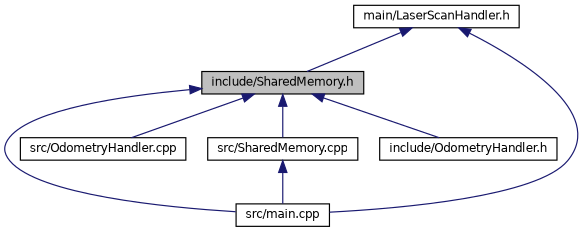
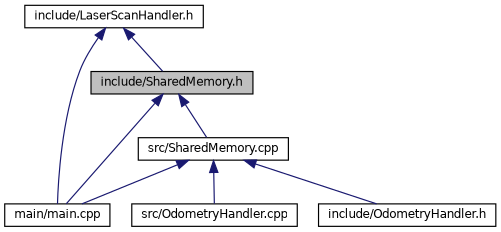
  digraph {
    node [color=black fillcolor=white fontname=Helvetica fontsize=10 shape=record style=filled]
    edge [color=midnightblue dir=back fontname=Helvetica fontsize=10 labelfontname=Helvetica labelfontsize=10 style=solid]
    n1 [fillcolor=grey75 fontcolor=black height=0.2 label="include/SharedMemory.h" width=0.4]
-   n2 [height=0.2 label="src/main.cpp" width=0.4]
+   n2 [height=0.2 label="main/main.cpp" width=0.4]
    n3 [height=0.2 label="src/OdometryHandler.cpp" width=0.4]
    n4 [height=0.2 label="src/SharedMemory.cpp" width=0.4]
    n5 [height=0.2 label="include/OdometryHandler.h" width=0.4]
-   n6 [height=0.2 label="main/LaserScanHandler.h" width=0.4]
+   n6 [height=0.2 label="include/LaserScanHandler.h" width=0.4]
    n1 -> n2
-   n1 -> n3
+   n4 -> n3
    n1 -> n4
-   n1 -> n5
+   n4 -> n5
    n4 -> n2
    n6 -> n1
    n6 -> n2
  }
